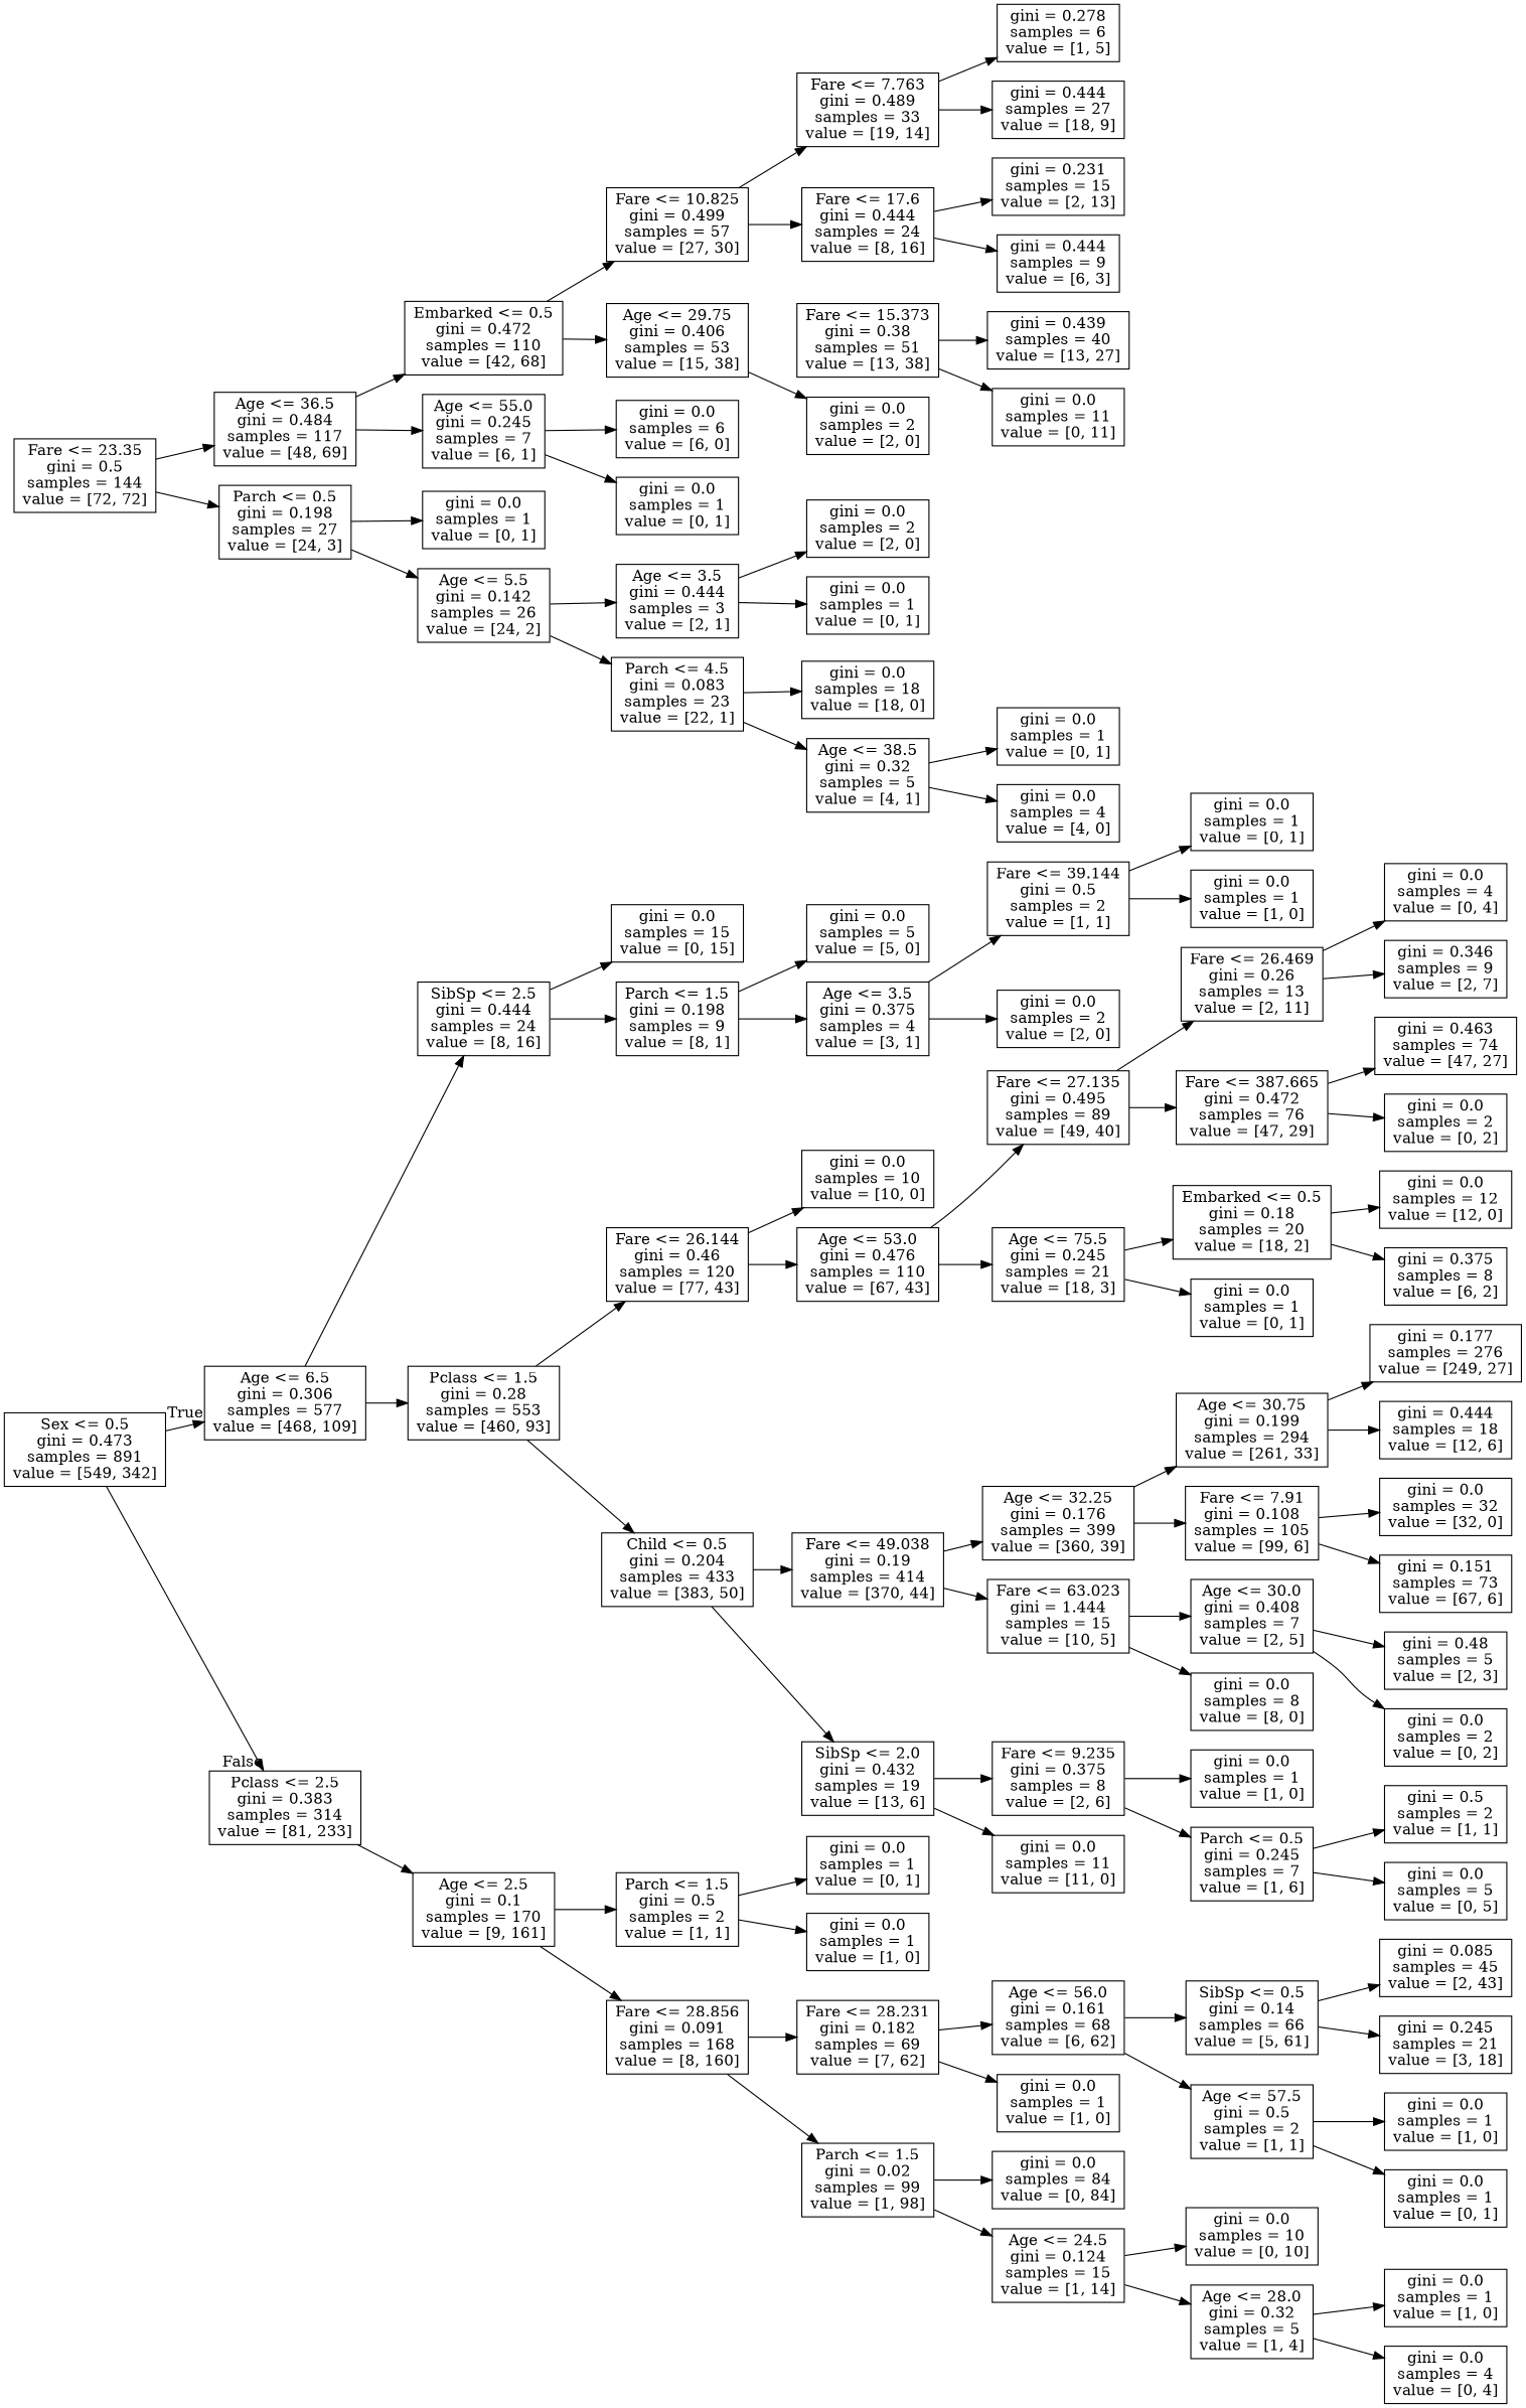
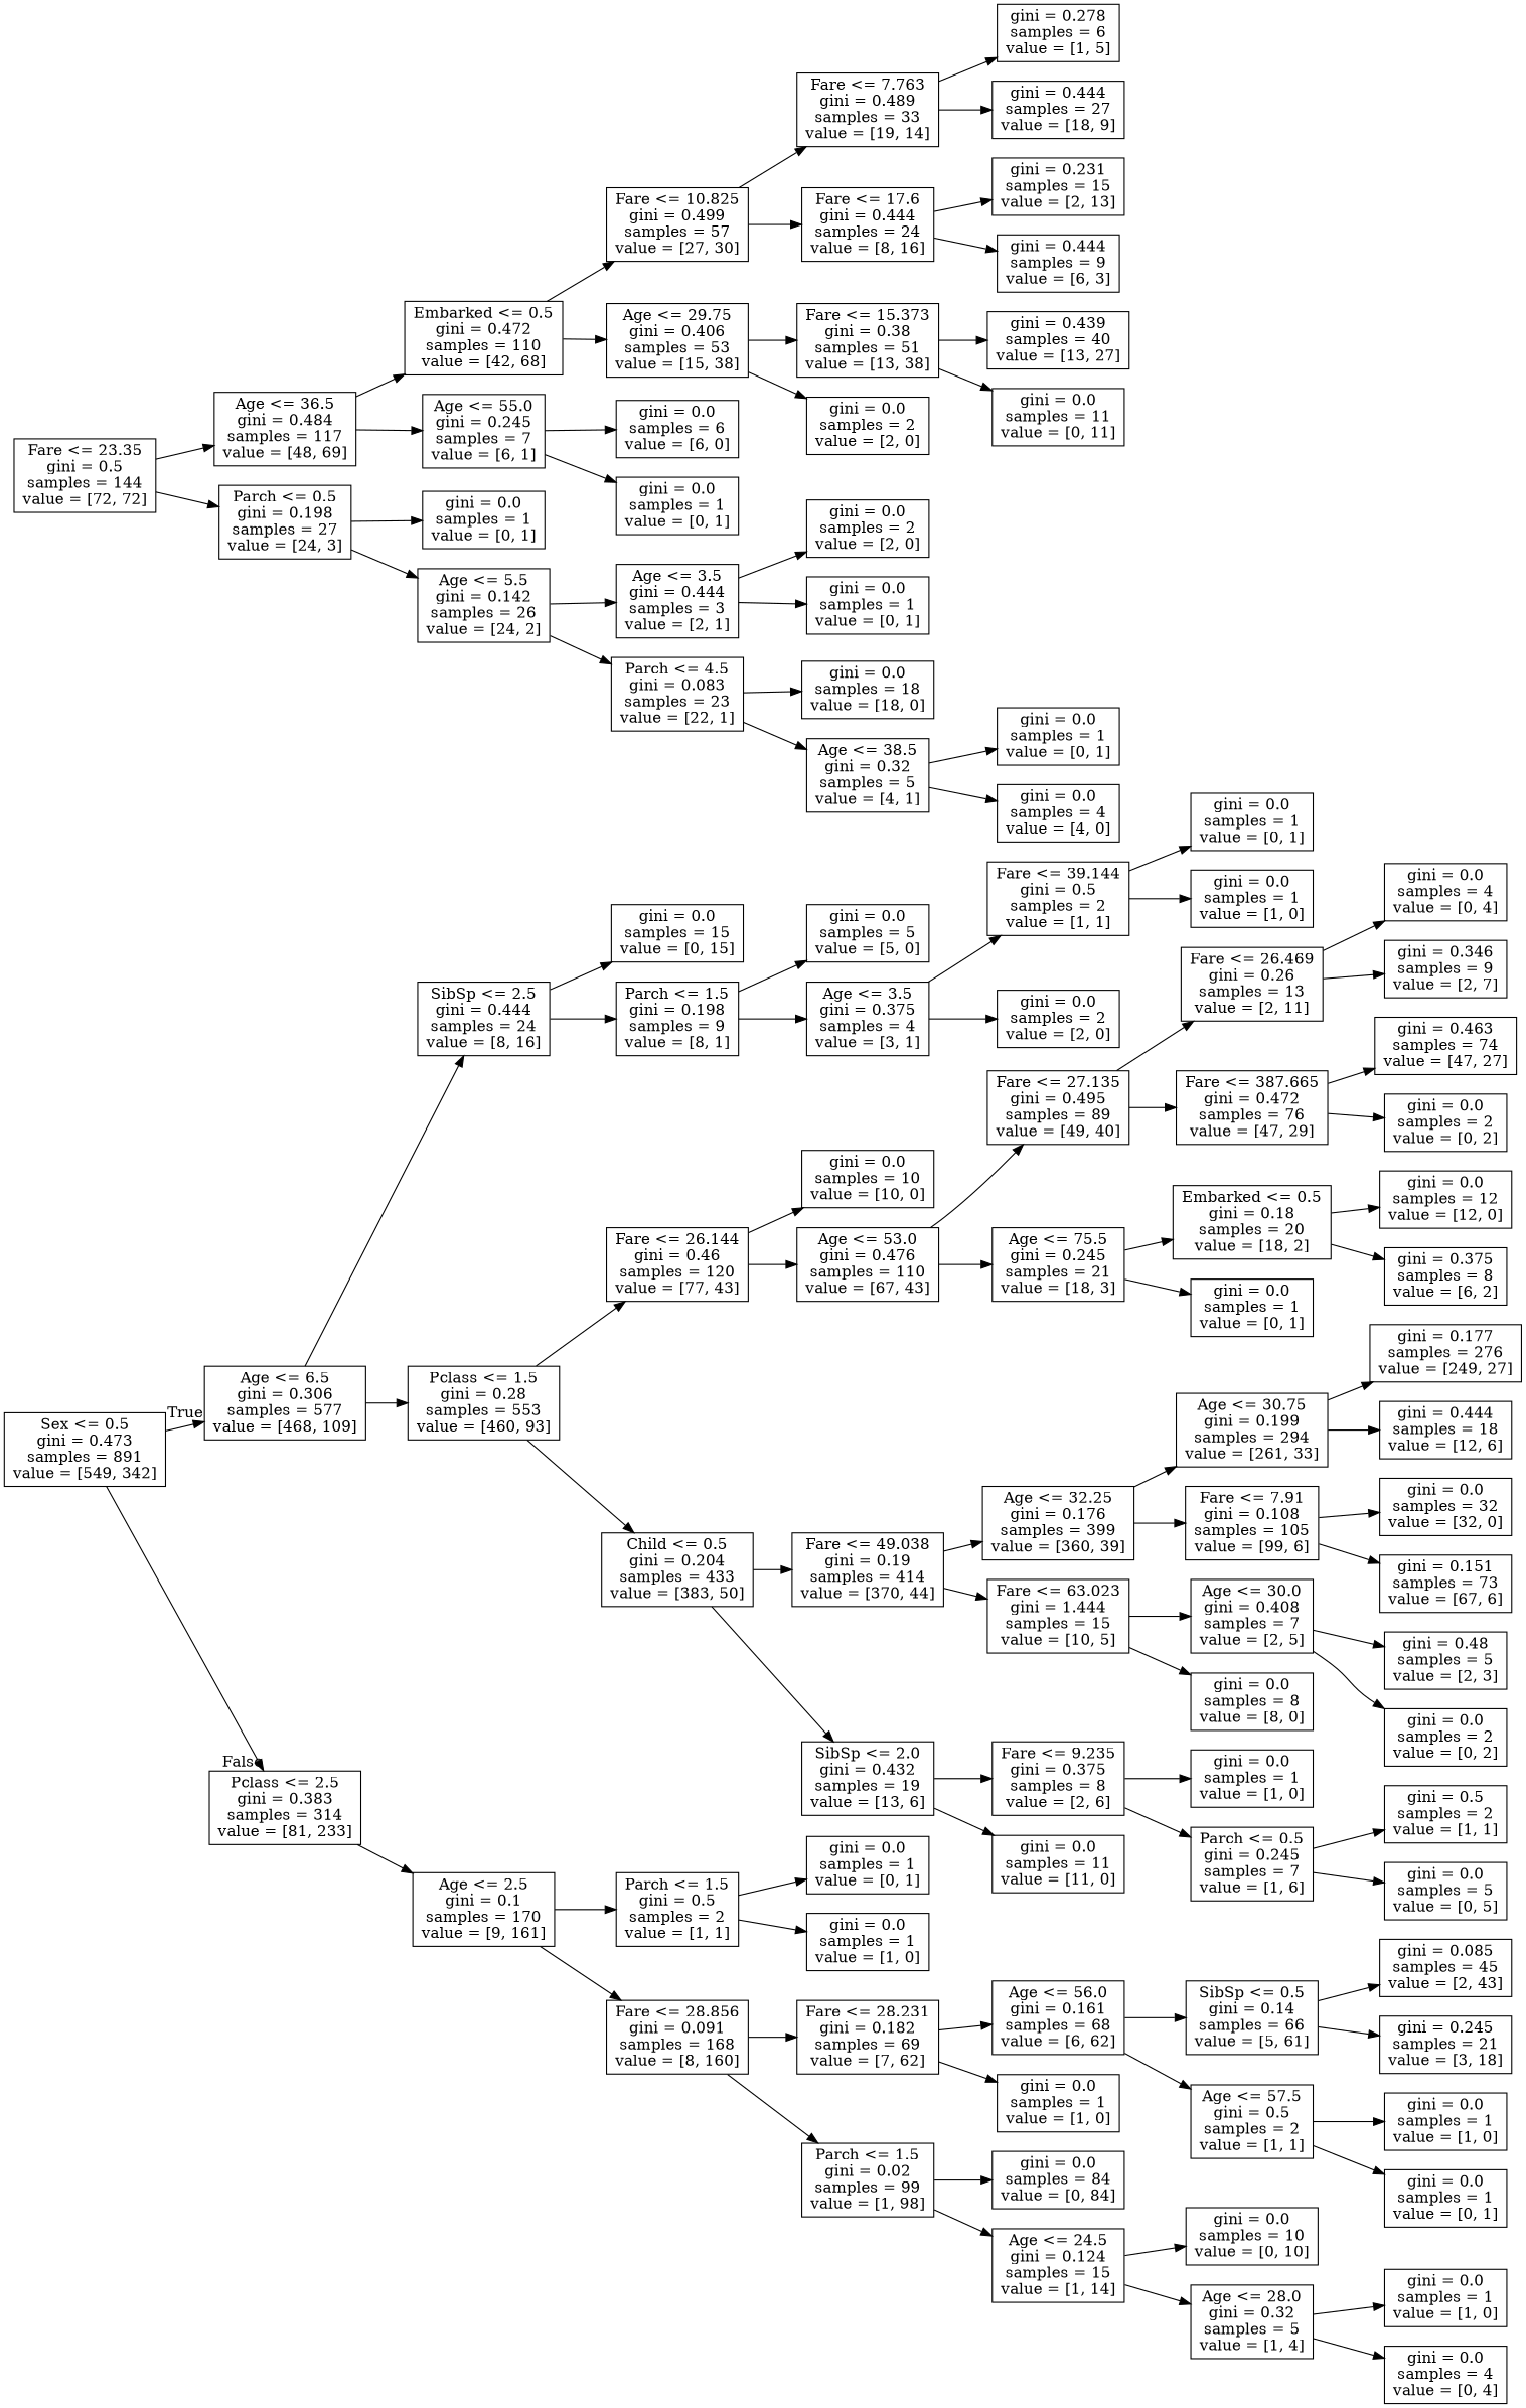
  digraph {
    rankdir=LR
    node [shape=box]
    n1 [label="Sex <= 0.5\ngini = 0.473\nsamples = 891\nvalue = [549, 342]"]
    n2 [label="Age <= 6.5\ngini = 0.306\nsamples = 577\nvalue = [468, 109]"]
    n3 [label="Pclass <= 2.5\ngini = 0.383\nsamples = 314\nvalue = [81, 233]"]
    n4 [label="SibSp <= 2.5\ngini = 0.444\nsamples = 24\nvalue = [8, 16]"]
    n5 [label="Pclass <= 1.5\ngini = 0.28\nsamples = 553\nvalue = [460, 93]"]
    n6 [label="Age <= 2.5\ngini = 0.1\nsamples = 170\nvalue = [9, 161]"]
    n7 [label="gini = 0.0\nsamples = 15\nvalue = [0, 15]"]
    n8 [label="Parch <= 1.5\ngini = 0.198\nsamples = 9\nvalue = [8, 1]"]
    n9 [label="Fare <= 26.144\ngini = 0.46\nsamples = 120\nvalue = [77, 43]"]
    n10 [label="Child <= 0.5\ngini = 0.204\nsamples = 433\nvalue = [383, 50]"]
    n11 [label="gini = 0.0\nsamples = 5\nvalue = [5, 0]"]
    n12 [label="Age <= 3.5\ngini = 0.375\nsamples = 4\nvalue = [3, 1]"]
    n13 [label="Fare <= 39.144\ngini = 0.5\nsamples = 2\nvalue = [1, 1]"]
    n14 [label="gini = 0.0\nsamples = 2\nvalue = [2, 0]"]
    n15 [label="gini = 0.0\nsamples = 1\nvalue = [0, 1]"]
    n16 [label="gini = 0.0\nsamples = 1\nvalue = [1, 0]"]
    n17 [label="gini = 0.0\nsamples = 10\nvalue = [10, 0]"]
    n18 [label="Age <= 53.0\ngini = 0.476\nsamples = 110\nvalue = [67, 43]"]
    n19 [label="Fare <= 49.038\ngini = 0.19\nsamples = 414\nvalue = [370, 44]"]
    n20 [label="SibSp <= 2.0\ngini = 0.432\nsamples = 19\nvalue = [13, 6]"]
    n21 [label="Fare <= 27.135\ngini = 0.495\nsamples = 89\nvalue = [49, 40]"]
    n22 [label="Age <= 75.5\ngini = 0.245\nsamples = 21\nvalue = [18, 3]"]
    n23 [label="Fare <= 26.469\ngini = 0.26\nsamples = 13\nvalue = [2, 11]"]
    n24 [label="Fare <= 387.665\ngini = 0.472\nsamples = 76\nvalue = [47, 29]"]
    n25 [label="Embarked <= 0.5\ngini = 0.18\nsamples = 20\nvalue = [18, 2]"]
    n26 [label="gini = 0.0\nsamples = 1\nvalue = [0, 1]"]
    n27 [label="gini = 0.0\nsamples = 4\nvalue = [0, 4]"]
    n28 [label="gini = 0.346\nsamples = 9\nvalue = [2, 7]"]
    n29 [label="gini = 0.463\nsamples = 74\nvalue = [47, 27]"]
    n30 [label="gini = 0.0\nsamples = 2\nvalue = [0, 2]"]
    n31 [label="gini = 0.0\nsamples = 12\nvalue = [12, 0]"]
    n32 [label="gini = 0.375\nsamples = 8\nvalue = [6, 2]"]
    n33 [label="Age <= 32.25\ngini = 0.176\nsamples = 399\nvalue = [360, 39]"]
    n34 [label="Fare <= 63.023\ngini = 1.444\nsamples = 15\nvalue = [10, 5]"]
    n35 [label="Fare <= 9.235\ngini = 0.375\nsamples = 8\nvalue = [2, 6]"]
    n36 [label="gini = 0.0\nsamples = 11\nvalue = [11, 0]"]
    n37 [label="Age <= 30.75\ngini = 0.199\nsamples = 294\nvalue = [261, 33]"]
    n38 [label="Fare <= 7.91\ngini = 0.108\nsamples = 105\nvalue = [99, 6]"]
    n39 [label="Age <= 30.0\ngini = 0.408\nsamples = 7\nvalue = [2, 5]"]
    n40 [label="gini = 0.0\nsamples = 8\nvalue = [8, 0]"]
    n41 [label="gini = 0.177\nsamples = 276\nvalue = [249, 27]"]
    n42 [label="gini = 0.444\nsamples = 18\nvalue = [12, 6]"]
    n43 [label="gini = 0.0\nsamples = 32\nvalue = [32, 0]"]
    n44 [label="gini = 0.151\nsamples = 73\nvalue = [67, 6]"]
    n45 [label="gini = 0.48\nsamples = 5\nvalue = [2, 3]"]
    n46 [label="gini = 0.0\nsamples = 2\nvalue = [0, 2]"]
    n47 [label="gini = 0.0\nsamples = 1\nvalue = [1, 0]"]
    n48 [label="Parch <= 0.5\ngini = 0.245\nsamples = 7\nvalue = [1, 6]"]
    n49 [label="gini = 0.5\nsamples = 2\nvalue = [1, 1]"]
    n50 [label="gini = 0.0\nsamples = 5\nvalue = [0, 5]"]
    n51 [label="Parch <= 1.5\ngini = 0.5\nsamples = 2\nvalue = [1, 1]"]
    n52 [label="Fare <= 28.856\ngini = 0.091\nsamples = 168\nvalue = [8, 160]"]
    n53 [label="Fare <= 23.35\ngini = 0.5\nsamples = 144\nvalue = [72, 72]"]
    n54 [label="Age <= 36.5\ngini = 0.484\nsamples = 117\nvalue = [48, 69]"]
    n55 [label="Parch <= 0.5\ngini = 0.198\nsamples = 27\nvalue = [24, 3]"]
    n56 [label="gini = 0.0\nsamples = 1\nvalue = [0, 1]"]
    n57 [label="gini = 0.0\nsamples = 1\nvalue = [1, 0]"]
    n58 [label="Fare <= 28.231\ngini = 0.182\nsamples = 69\nvalue = [7, 62]"]
    n59 [label="Parch <= 1.5\ngini = 0.02\nsamples = 99\nvalue = [1, 98]"]
    n60 [label="Age <= 56.0\ngini = 0.161\nsamples = 68\nvalue = [6, 62]"]
    n61 [label="gini = 0.0\nsamples = 1\nvalue = [1, 0]"]
    n62 [label="gini = 0.0\nsamples = 84\nvalue = [0, 84]"]
    n63 [label="Age <= 24.5\ngini = 0.124\nsamples = 15\nvalue = [1, 14]"]
    n64 [label="SibSp <= 0.5\ngini = 0.14\nsamples = 66\nvalue = [5, 61]"]
    n65 [label="Age <= 57.5\ngini = 0.5\nsamples = 2\nvalue = [1, 1]"]
    n66 [label="gini = 0.085\nsamples = 45\nvalue = [2, 43]"]
    n67 [label="gini = 0.245\nsamples = 21\nvalue = [3, 18]"]
    n68 [label="gini = 0.0\nsamples = 1\nvalue = [1, 0]"]
    n69 [label="gini = 0.0\nsamples = 1\nvalue = [0, 1]"]
    n70 [label="gini = 0.0\nsamples = 10\nvalue = [0, 10]"]
    n71 [label="Age <= 28.0\ngini = 0.32\nsamples = 5\nvalue = [1, 4]"]
    n72 [label="gini = 0.0\nsamples = 1\nvalue = [1, 0]"]
    n73 [label="gini = 0.0\nsamples = 4\nvalue = [0, 4]"]
    n74 [label="Embarked <= 0.5\ngini = 0.472\nsamples = 110\nvalue = [42, 68]"]
    n75 [label="Age <= 55.0\ngini = 0.245\nsamples = 7\nvalue = [6, 1]"]
    n76 [label="gini = 0.0\nsamples = 1\nvalue = [0, 1]"]
    n77 [label="Age <= 5.5\ngini = 0.142\nsamples = 26\nvalue = [24, 2]"]
    n78 [label="Fare <= 10.825\ngini = 0.499\nsamples = 57\nvalue = [27, 30]"]
    n79 [label="Age <= 29.75\ngini = 0.406\nsamples = 53\nvalue = [15, 38]"]
    n80 [label="gini = 0.0\nsamples = 6\nvalue = [6, 0]"]
    n81 [label="gini = 0.0\nsamples = 1\nvalue = [0, 1]"]
    n82 [label="Fare <= 7.763\ngini = 0.489\nsamples = 33\nvalue = [19, 14]"]
    n83 [label="Fare <= 17.6\ngini = 0.444\nsamples = 24\nvalue = [8, 16]"]
    n84 [label="Fare <= 15.373\ngini = 0.38\nsamples = 51\nvalue = [13, 38]"]
    n85 [label="gini = 0.0\nsamples = 2\nvalue = [2, 0]"]
    n86 [label="gini = 0.278\nsamples = 6\nvalue = [1, 5]"]
    n87 [label="gini = 0.444\nsamples = 27\nvalue = [18, 9]"]
    n88 [label="gini = 0.231\nsamples = 15\nvalue = [2, 13]"]
    n89 [label="gini = 0.444\nsamples = 9\nvalue = [6, 3]"]
    n90 [label="gini = 0.439\nsamples = 40\nvalue = [13, 27]"]
    n91 [label="gini = 0.0\nsamples = 11\nvalue = [0, 11]"]
    n92 [label="Age <= 3.5\ngini = 0.444\nsamples = 3\nvalue = [2, 1]"]
    n93 [label="Parch <= 4.5\ngini = 0.083\nsamples = 23\nvalue = [22, 1]"]
    n94 [label="gini = 0.0\nsamples = 2\nvalue = [2, 0]"]
    n95 [label="gini = 0.0\nsamples = 1\nvalue = [0, 1]"]
    n96 [label="gini = 0.0\nsamples = 18\nvalue = [18, 0]"]
    n97 [label="Age <= 38.5\ngini = 0.32\nsamples = 5\nvalue = [4, 1]"]
    n98 [label="gini = 0.0\nsamples = 1\nvalue = [0, 1]"]
    n99 [label="gini = 0.0\nsamples = 4\nvalue = [4, 0]"]
    n1 -> n2 [headlabel=True labelangle=45 labeldistance=2.5]
    n1 -> n3 [headlabel=False labelangle=-45 labeldistance=2.5]
    n2 -> n4
    n2 -> n5
    n3 -> n6
    n4 -> n7
    n4 -> n8
    n5 -> n9
    n5 -> n10
    n6 -> n51
    n6 -> n52
    n8 -> n11
    n8 -> n12
    n9 -> n17
    n9 -> n18
    n10 -> n19
    n10 -> n20
    n12 -> n13
    n12 -> n14
    n13 -> n15
    n13 -> n16
    n18 -> n21
    n18 -> n22
    n19 -> n33
    n19 -> n34
    n20 -> n35
    n20 -> n36
    n21 -> n23
    n21 -> n24
    n22 -> n25
    n22 -> n26
    n23 -> n27
    n23 -> n28
    n24 -> n29
    n24 -> n30
    n25 -> n31
    n25 -> n32
    n33 -> n37
    n33 -> n38
    n34 -> n39
    n34 -> n40
    n35 -> n47
    n35 -> n48
    n37 -> n41
    n37 -> n42
    n38 -> n43
    n38 -> n44
    n39 -> n45
    n39 -> n46
    n48 -> n49
    n48 -> n50
    n51 -> n56
    n51 -> n57
    n52 -> n58
    n52 -> n59
    n53 -> n54
    n53 -> n55
    n54 -> n74
    n54 -> n75
    n55 -> n76
    n55 -> n77
    n58 -> n60
    n58 -> n61
    n59 -> n62
    n59 -> n63
    n60 -> n64
    n60 -> n65
    n63 -> n70
    n63 -> n71
    n64 -> n66
    n64 -> n67
    n65 -> n68
    n65 -> n69
    n71 -> n72
    n71 -> n73
    n74 -> n78
    n74 -> n79
    n75 -> n80
    n75 -> n81
    n77 -> n92
    n77 -> n93
    n78 -> n82
    n78 -> n83
+   n79 -> n84
    n79 -> n85
    n82 -> n86
    n82 -> n87
    n83 -> n88
    n83 -> n89
    n84 -> n90
    n84 -> n91
    n92 -> n94
    n92 -> n95
    n93 -> n96
    n93 -> n97
    n97 -> n98
    n97 -> n99
  }
